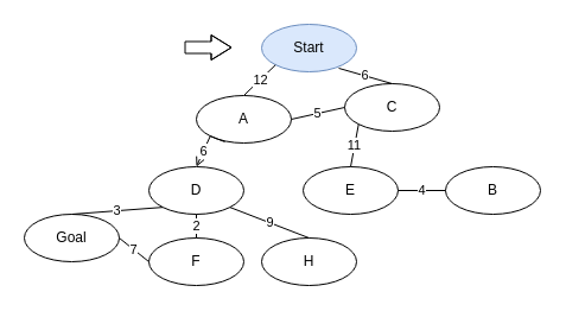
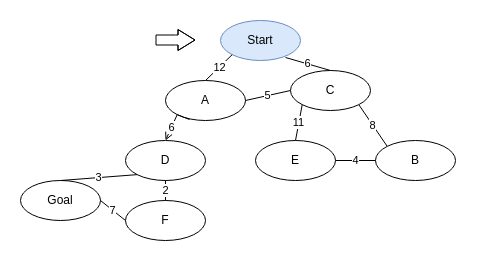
  <mxCell id="0" />
  <mxCell id="1" parent="0" />
  <mxCell id="2" value="Start" style="ellipse;whiteSpace=wrap;html=1;fillColor=#dae8fc;strokeColor=#6c8ebf;" vertex="1" parent="1"><mxGeometry x="220" y="20" width="80" height="40" as="geometry" /></mxCell>
  <mxCell id="3" value="12" style="endArrow=none;html=1;entryX=0;entryY=1;entryDx=0;entryDy=0;exitX=0.5;exitY=0;exitDx=0;exitDy=0;" edge="1" parent="1" source="4" target="2"><mxGeometry width="50" height="50" relative="1" as="geometry"><mxPoint x="185" y="100" as="sourcePoint" /><mxPoint x="215" y="60" as="targetPoint" /></mxGeometry></mxCell>
  <mxCell id="4" value="A" style="ellipse;whiteSpace=wrap;html=1;" vertex="1" parent="1"><mxGeometry x="165" y="80" width="80" height="40" as="geometry" /></mxCell>
+ <mxCell id="5" value="8" style="orthogonalLoop=1;jettySize=auto;html=1;exitX=1;exitY=1;exitDx=0;exitDy=0;entryX=0;entryY=0;entryDx=0;entryDy=0;rounded=0;sketch=0;shadow=0;endArrow=none;endFill=0;" edge="1" parent="1" source="6" target="8"><mxGeometry relative="1" as="geometry" /></mxCell>
  <mxCell id="6" value="C" style="ellipse;whiteSpace=wrap;html=1;" vertex="1" parent="1"><mxGeometry x="290" y="70" width="80" height="40" as="geometry" /></mxCell>
  <mxCell id="7" value="E" style="ellipse;whiteSpace=wrap;html=1;" vertex="1" parent="1"><mxGeometry x="255" y="140" width="80" height="40" as="geometry" /></mxCell>
  <mxCell id="8" value="B" style="ellipse;whiteSpace=wrap;html=1;" vertex="1" parent="1"><mxGeometry x="375" y="140" width="80" height="40" as="geometry" /></mxCell>
- <mxCell id="9" value="H" style="ellipse;whiteSpace=wrap;html=1;" vertex="1" parent="1"><mxGeometry x="220" y="200" width="80" height="40" as="geometry" /></mxCell>
  <mxCell id="10" value="D" style="ellipse;whiteSpace=wrap;html=1;" vertex="1" parent="1"><mxGeometry x="125" y="140" width="80" height="40" as="geometry" /></mxCell>
  <mxCell id="11" value="F" style="ellipse;whiteSpace=wrap;html=1;" vertex="1" parent="1"><mxGeometry x="125" y="200" width="80" height="40" as="geometry" /></mxCell>
  <mxCell id="12" value="Goal" style="ellipse;whiteSpace=wrap;html=1;" vertex="1" parent="1"><mxGeometry x="20" y="180" width="80" height="40" as="geometry" /></mxCell>
  <mxCell id="13" value="11" style="orthogonalLoop=1;jettySize=auto;html=1;exitX=0;exitY=1;exitDx=0;exitDy=0;entryX=0.5;entryY=0;entryDx=0;entryDy=0;rounded=0;sketch=0;shadow=0;endArrow=none;endFill=0;" edge="1" parent="1" source="6" target="7"><mxGeometry relative="1" as="geometry"><mxPoint x="373.284" y="124.142" as="sourcePoint" /><mxPoint x="436.716" y="155.858" as="targetPoint" /></mxGeometry></mxCell>
  <mxCell id="14" value="6" style="orthogonalLoop=1;jettySize=auto;html=1;exitX=0.813;exitY=0.925;exitDx=0;exitDy=0;entryX=0.5;entryY=0;entryDx=0;entryDy=0;rounded=0;sketch=0;shadow=0;endArrow=none;endFill=0;exitPerimeter=0;" edge="1" parent="1" source="2" target="6"><mxGeometry relative="1" as="geometry"><mxPoint x="383.284" y="134.142" as="sourcePoint" /><mxPoint x="446.716" y="165.858" as="targetPoint" /></mxGeometry></mxCell>
  <mxCell id="15" value="6" style="orthogonalLoop=1;jettySize=auto;html=1;exitX=0;exitY=1;exitDx=0;exitDy=0;entryX=0.5;entryY=0;entryDx=0;entryDy=0;rounded=0;sketch=0;shadow=0;endArrow=open;endFill=0;" edge="1" parent="1" source="4" target="10"><mxGeometry relative="1" as="geometry"><mxPoint x="393.284" y="144.142" as="sourcePoint" /><mxPoint x="456.716" y="175.858" as="targetPoint" /></mxGeometry></mxCell>
- <mxCell id="16" value="9" style="orthogonalLoop=1;jettySize=auto;html=1;exitX=1;exitY=1;exitDx=0;exitDy=0;entryX=0.5;entryY=0;entryDx=0;entryDy=0;rounded=0;sketch=0;shadow=0;endArrow=none;endFill=0;" edge="1" parent="1" source="10" target="9"><mxGeometry relative="1" as="geometry"><mxPoint x="205.004" y="168.282" as="sourcePoint" /><mxPoint x="268.436" y="199.998" as="targetPoint" /></mxGeometry></mxCell>
  <mxCell id="17" value="2" style="orthogonalLoop=1;jettySize=auto;html=1;exitX=0.5;exitY=1;exitDx=0;exitDy=0;entryX=0.5;entryY=0;entryDx=0;entryDy=0;rounded=0;sketch=0;shadow=0;endArrow=none;endFill=0;" edge="1" parent="1" source="10" target="11"><mxGeometry relative="1" as="geometry"><mxPoint x="155.004" y="180.002" as="sourcePoint" /><mxPoint x="218.436" y="211.718" as="targetPoint" /></mxGeometry></mxCell>
  <mxCell id="18" value="3" style="orthogonalLoop=1;jettySize=auto;html=1;exitX=0.5;exitY=0;exitDx=0;exitDy=0;entryX=0;entryY=1;entryDx=0;entryDy=0;rounded=0;sketch=0;shadow=0;endArrow=none;endFill=0;" edge="1" parent="1" source="12" target="10"><mxGeometry relative="1" as="geometry"><mxPoint x="55.004" y="168.282" as="sourcePoint" /><mxPoint x="118.436" y="199.998" as="targetPoint" /></mxGeometry></mxCell>
  <mxCell id="19" value="5" style="orthogonalLoop=1;jettySize=auto;html=1;exitX=1;exitY=0.5;exitDx=0;exitDy=0;entryX=0;entryY=0.5;entryDx=0;entryDy=0;rounded=0;sketch=0;shadow=0;endArrow=none;endFill=0;" edge="1" parent="1" source="4" target="6"><mxGeometry relative="1" as="geometry"><mxPoint x="433.284" y="184.142" as="sourcePoint" /><mxPoint x="496.716" y="215.858" as="targetPoint" /></mxGeometry></mxCell>
  <mxCell id="20" value="4" style="orthogonalLoop=1;jettySize=auto;html=1;exitX=1;exitY=0.5;exitDx=0;exitDy=0;entryX=0;entryY=0.5;entryDx=0;entryDy=0;rounded=0;sketch=0;shadow=0;endArrow=none;endFill=0;" edge="1" parent="1" source="7" target="8"><mxGeometry relative="1" as="geometry"><mxPoint x="443.284" y="194.142" as="sourcePoint" /><mxPoint x="506.716" y="225.858" as="targetPoint" /></mxGeometry></mxCell>
  <mxCell id="21" value="7" style="endArrow=none;html=1;shadow=0;strokeColor=#000000;exitX=1;exitY=0.5;exitDx=0;exitDy=0;" edge="1" parent="1" source="12"><mxGeometry width="50" height="50" relative="1" as="geometry"><mxPoint x="435" y="280" as="sourcePoint" /><mxPoint x="125" y="220" as="targetPoint" /></mxGeometry></mxCell>
  <mxCell id="22" style="edgeStyle=none;rounded=0;sketch=0;orthogonalLoop=1;jettySize=auto;html=1;exitX=0;exitY=1;exitDx=0;exitDy=0;entryX=0.3;entryY=0.975;entryDx=0;entryDy=0;entryPerimeter=0;shadow=0;endArrow=none;endFill=0;strokeColor=#000000;" edge="1" parent="1" source="4" target="4"><mxGeometry relative="1" as="geometry" /></mxCell>
  <mxCell id="23" value="" style="shape=flexArrow;endArrow=classic;html=1;shadow=0;strokeColor=#000000;width=10;endSize=5.33;endWidth=10;" edge="1" parent="1"><mxGeometry width="50" height="50" relative="1" as="geometry"><mxPoint x="155" y="39.5" as="sourcePoint" /><mxPoint x="195" y="39.5" as="targetPoint" /><Array as="points"><mxPoint x="175" y="39.5" /></Array></mxGeometry></mxCell>
